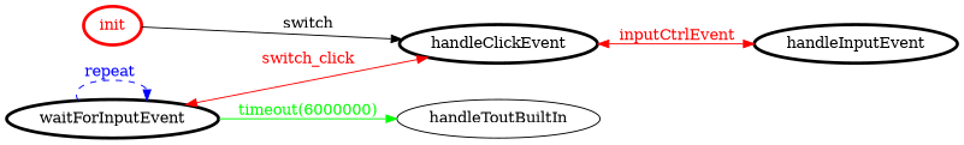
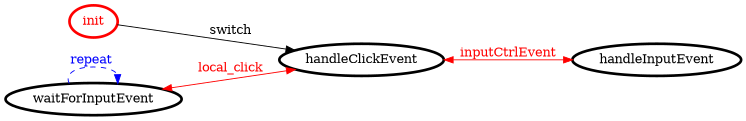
  digraph {
    rankdir=LR
    node [color=black fontcolor=black penwidth=3]
    edge [color=red fontcolor=red]
    init [color=red fontcolor=red]
    handleClickEvent
    waitForInputEvent
-   handleToutBuiltIn [color="" fontcolor="" penwidth=""]
    handleInputEvent
    init -> handleClickEvent [color=black fontcolor=black label=switch]
    handleClickEvent -> handleInputEvent [dir=both label=inputCtrlEvent]
-   waitForInputEvent -> handleClickEvent [dir=both label=switch_click]
+   waitForInputEvent -> handleClickEvent [dir=both label=local_click]
    waitForInputEvent -> waitForInputEvent [color=blue fontcolor=blue label="repeat " style=dashed]
-   waitForInputEvent -> handleToutBuiltIn [color=green fontcolor=green label="timeout(6000000)"]
  }
